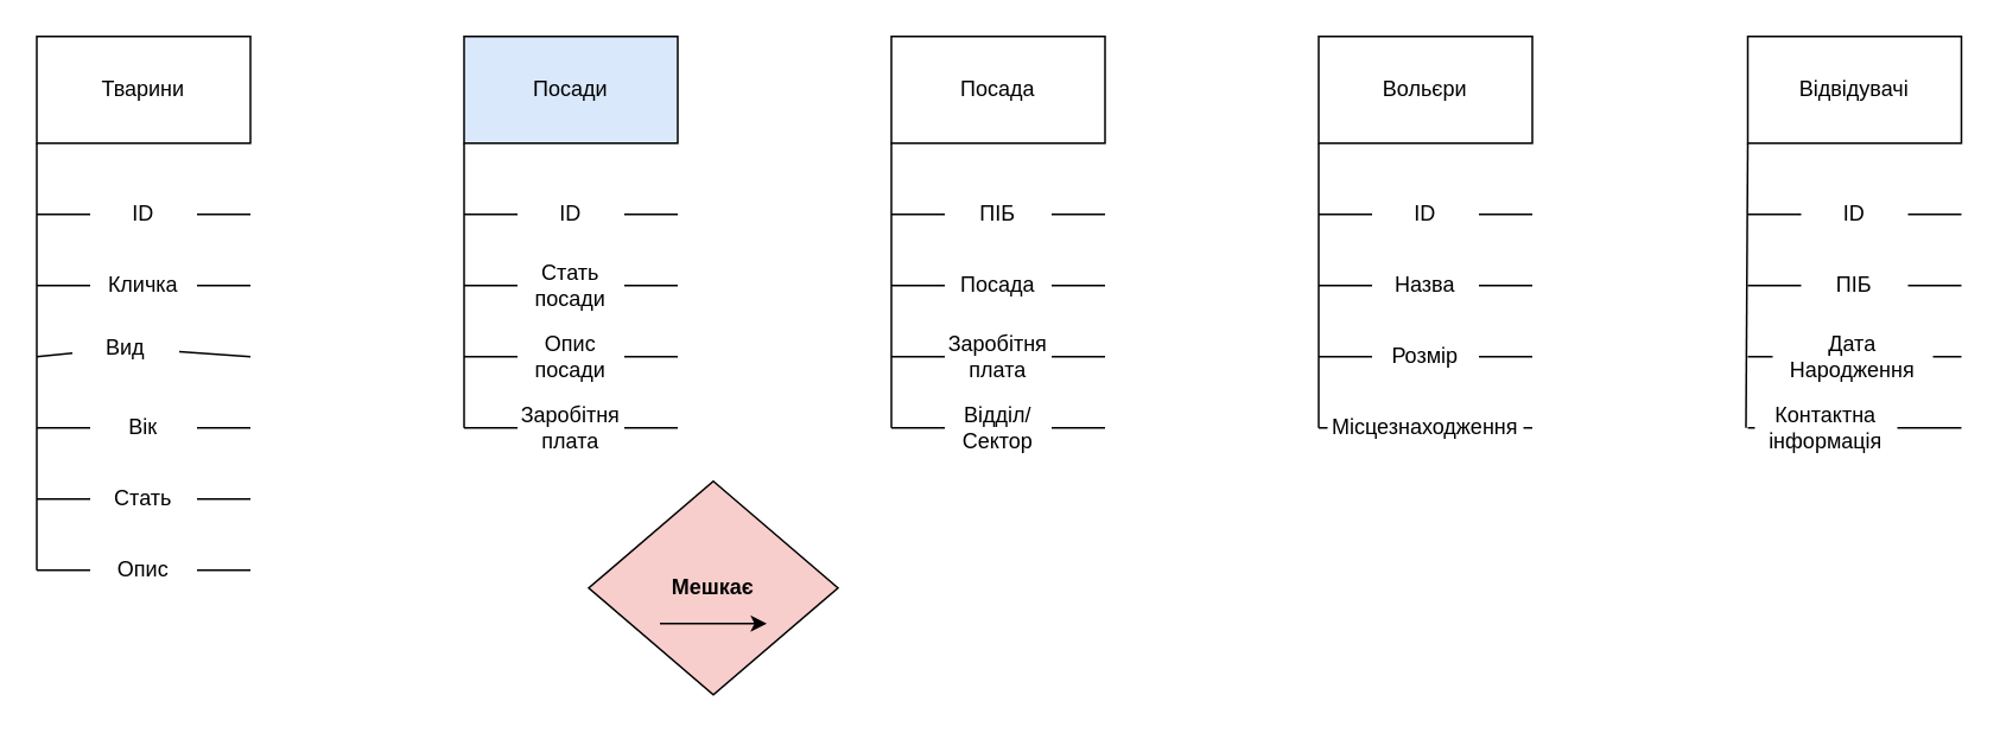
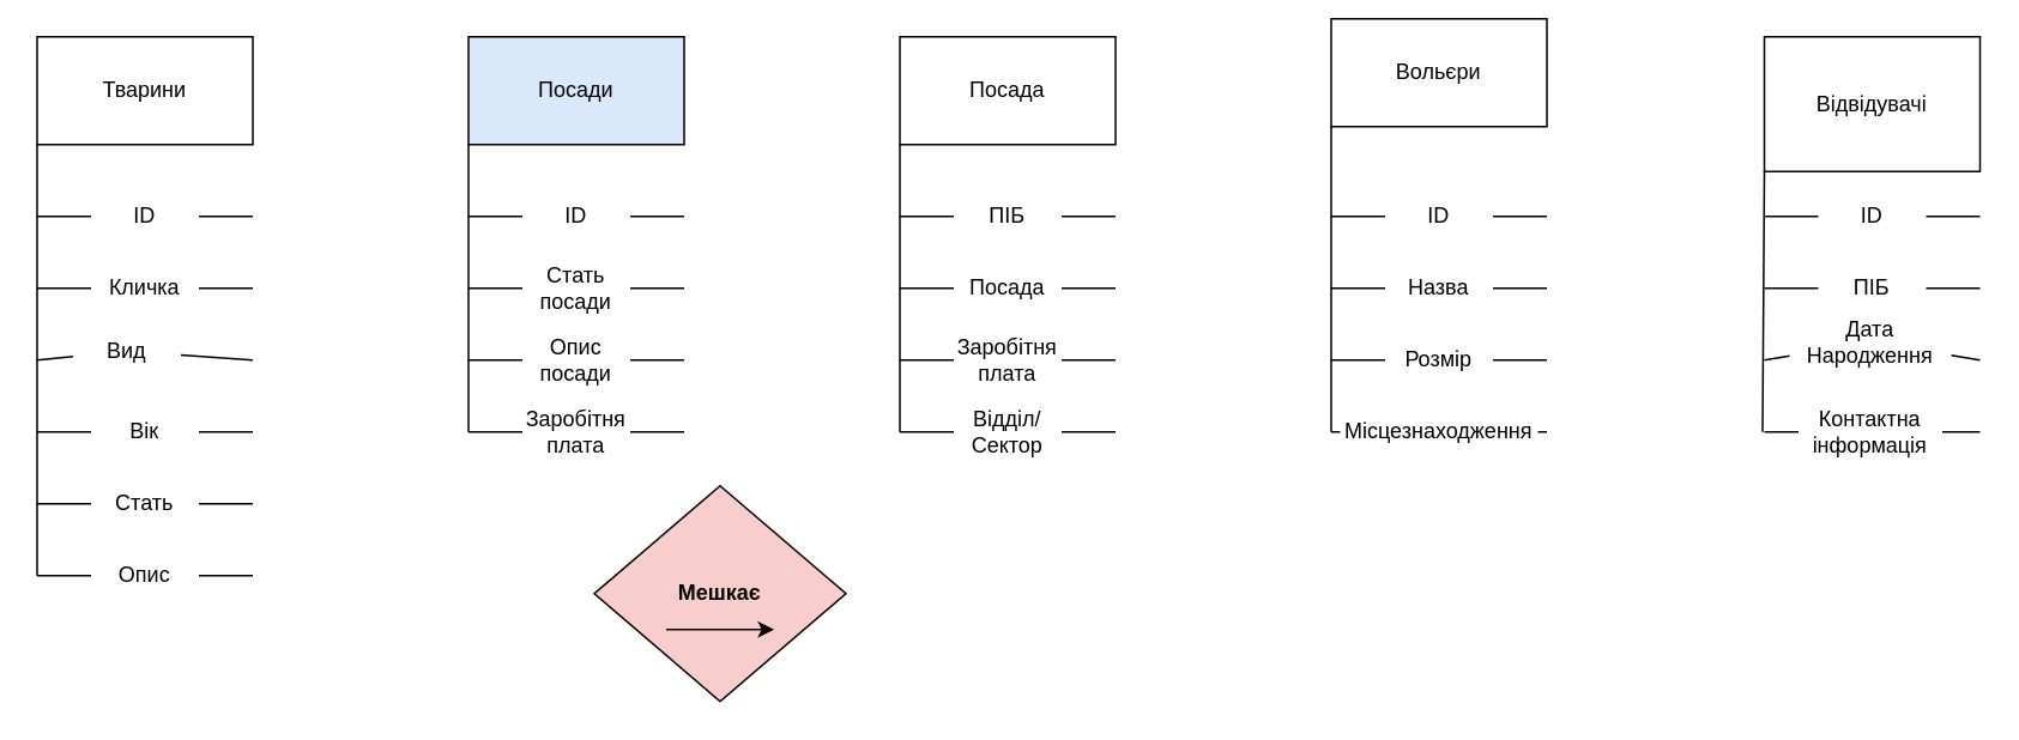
  <mxCell id="0" />
  <mxCell id="1" parent="0" />
  <mxCell id="2" value="Тварини" style="rounded=0;whiteSpace=wrap;html=1;" vertex="1" parent="1"><mxGeometry x="20" y="20" width="120" height="60" as="geometry" /></mxCell>
  <mxCell id="3" value="" style="endArrow=none;html=1;rounded=0;entryX=0;entryY=1;entryDx=0;entryDy=0;" edge="1" parent="1" target="2"><mxGeometry width="50" height="50" relative="1" as="geometry"><mxPoint x="20" y="320" as="sourcePoint" /><mxPoint x="160" y="270" as="targetPoint" /></mxGeometry></mxCell>
  <mxCell id="4" value="" style="endArrow=none;html=1;rounded=0;" edge="1" parent="1" source="10"><mxGeometry width="50" height="50" relative="1" as="geometry"><mxPoint x="20" y="120" as="sourcePoint" /><mxPoint x="140" y="120" as="targetPoint" /></mxGeometry></mxCell>
  <mxCell id="5" value="" style="endArrow=none;html=1;rounded=0;" edge="1" parent="1" source="12"><mxGeometry width="50" height="50" relative="1" as="geometry"><mxPoint x="20" y="160" as="sourcePoint" /><mxPoint x="140" y="160" as="targetPoint" /></mxGeometry></mxCell>
  <mxCell id="6" value="" style="endArrow=none;html=1;rounded=0;" edge="1" parent="1" source="14"><mxGeometry width="50" height="50" relative="1" as="geometry"><mxPoint x="20" y="200" as="sourcePoint" /><mxPoint x="140" y="200" as="targetPoint" /></mxGeometry></mxCell>
  <mxCell id="7" value="" style="endArrow=none;html=1;rounded=0;" edge="1" parent="1" source="16"><mxGeometry width="50" height="50" relative="1" as="geometry"><mxPoint x="20" y="240" as="sourcePoint" /><mxPoint x="140" y="240" as="targetPoint" /></mxGeometry></mxCell>
  <mxCell id="8" value="" style="endArrow=none;html=1;rounded=0;" edge="1" parent="1" source="19"><mxGeometry width="50" height="50" relative="1" as="geometry"><mxPoint x="20" y="280" as="sourcePoint" /><mxPoint x="140" y="280" as="targetPoint" /></mxGeometry></mxCell>
  <mxCell id="9" value="" style="endArrow=none;html=1;rounded=0;" edge="1" parent="1" target="10"><mxGeometry width="50" height="50" relative="1" as="geometry"><mxPoint x="20" y="120" as="sourcePoint" /><mxPoint x="140" y="120" as="targetPoint" /></mxGeometry></mxCell>
  <mxCell id="10" value="ID" style="text;html=1;align=center;verticalAlign=middle;whiteSpace=wrap;rounded=0;" vertex="1" parent="1"><mxGeometry x="50" y="110" width="60" height="20" as="geometry" /></mxCell>
  <mxCell id="11" value="" style="endArrow=none;html=1;rounded=0;" edge="1" parent="1" target="12"><mxGeometry width="50" height="50" relative="1" as="geometry"><mxPoint x="20" y="160" as="sourcePoint" /><mxPoint x="140" y="160" as="targetPoint" /></mxGeometry></mxCell>
  <mxCell id="12" value="Кличка" style="text;html=1;align=center;verticalAlign=middle;whiteSpace=wrap;rounded=0;" vertex="1" parent="1"><mxGeometry x="50" y="150" width="60" height="20" as="geometry" /></mxCell>
  <mxCell id="13" value="" style="endArrow=none;html=1;rounded=0;" edge="1" parent="1" target="14"><mxGeometry width="50" height="50" relative="1" as="geometry"><mxPoint x="20" y="200" as="sourcePoint" /><mxPoint x="140" y="200" as="targetPoint" /></mxGeometry></mxCell>
  <mxCell id="14" value="Вид" style="text;html=1;align=center;verticalAlign=middle;whiteSpace=wrap;rounded=0;" vertex="1" parent="1"><mxGeometry x="40" y="185" width="60" height="20" as="geometry" /></mxCell>
  <mxCell id="15" value="" style="endArrow=none;html=1;rounded=0;" edge="1" parent="1" target="16"><mxGeometry width="50" height="50" relative="1" as="geometry"><mxPoint x="20" y="240" as="sourcePoint" /><mxPoint x="140" y="240" as="targetPoint" /></mxGeometry></mxCell>
  <mxCell id="16" value="Вік" style="text;html=1;align=center;verticalAlign=middle;whiteSpace=wrap;rounded=0;" vertex="1" parent="1"><mxGeometry x="50" y="230" width="60" height="20" as="geometry" /></mxCell>
  <mxCell id="17" value="" style="endArrow=none;html=1;rounded=0;" edge="1" parent="1" source="21"><mxGeometry width="50" height="50" relative="1" as="geometry"><mxPoint x="20" y="320" as="sourcePoint" /><mxPoint x="140" y="320" as="targetPoint" /></mxGeometry></mxCell>
  <mxCell id="18" value="" style="endArrow=none;html=1;rounded=0;" edge="1" parent="1" target="19"><mxGeometry width="50" height="50" relative="1" as="geometry"><mxPoint x="20" y="280" as="sourcePoint" /><mxPoint x="140" y="280" as="targetPoint" /></mxGeometry></mxCell>
  <mxCell id="19" value="Стать" style="text;html=1;align=center;verticalAlign=middle;whiteSpace=wrap;rounded=0;" vertex="1" parent="1"><mxGeometry x="50" y="270" width="60" height="20" as="geometry" /></mxCell>
  <mxCell id="20" value="" style="endArrow=none;html=1;rounded=0;" edge="1" parent="1" target="21"><mxGeometry width="50" height="50" relative="1" as="geometry"><mxPoint x="20" y="320" as="sourcePoint" /><mxPoint x="140" y="320" as="targetPoint" /></mxGeometry></mxCell>
  <mxCell id="21" value="Опис" style="text;html=1;align=center;verticalAlign=middle;whiteSpace=wrap;rounded=0;" vertex="1" parent="1"><mxGeometry x="50" y="310" width="60" height="20" as="geometry" /></mxCell>
  <mxCell id="22" value="Посади" style="rounded=0;whiteSpace=wrap;html=1;fillColor=#dae8fc;" vertex="1" parent="1"><mxGeometry x="260" y="20" width="120" height="60" as="geometry" /></mxCell>
  <mxCell id="23" value="" style="endArrow=none;html=1;rounded=0;entryX=0;entryY=1;entryDx=0;entryDy=0;" edge="1" parent="1" target="22"><mxGeometry width="50" height="50" relative="1" as="geometry"><mxPoint x="260" y="240" as="sourcePoint" /><mxPoint x="400" y="270" as="targetPoint" /></mxGeometry></mxCell>
  <mxCell id="24" value="" style="endArrow=none;html=1;rounded=0;" edge="1" parent="1" source="29"><mxGeometry width="50" height="50" relative="1" as="geometry"><mxPoint x="260" y="120" as="sourcePoint" /><mxPoint x="380" y="120" as="targetPoint" /></mxGeometry></mxCell>
  <mxCell id="25" value="" style="endArrow=none;html=1;rounded=0;" edge="1" parent="1" source="31"><mxGeometry width="50" height="50" relative="1" as="geometry"><mxPoint x="260" y="160" as="sourcePoint" /><mxPoint x="380" y="160" as="targetPoint" /></mxGeometry></mxCell>
  <mxCell id="26" value="" style="endArrow=none;html=1;rounded=0;" edge="1" parent="1" source="33"><mxGeometry width="50" height="50" relative="1" as="geometry"><mxPoint x="260" y="200" as="sourcePoint" /><mxPoint x="380" y="200" as="targetPoint" /></mxGeometry></mxCell>
  <mxCell id="27" value="" style="endArrow=none;html=1;rounded=0;" edge="1" parent="1" source="35"><mxGeometry width="50" height="50" relative="1" as="geometry"><mxPoint x="260" y="240" as="sourcePoint" /><mxPoint x="380" y="240" as="targetPoint" /></mxGeometry></mxCell>
  <mxCell id="28" value="" style="endArrow=none;html=1;rounded=0;" edge="1" parent="1" target="29"><mxGeometry width="50" height="50" relative="1" as="geometry"><mxPoint x="260" y="120" as="sourcePoint" /><mxPoint x="380" y="120" as="targetPoint" /></mxGeometry></mxCell>
  <mxCell id="29" value="ID" style="text;html=1;align=center;verticalAlign=middle;whiteSpace=wrap;rounded=0;" vertex="1" parent="1"><mxGeometry x="290" y="110" width="60" height="20" as="geometry" /></mxCell>
  <mxCell id="30" value="" style="endArrow=none;html=1;rounded=0;" edge="1" parent="1" target="31"><mxGeometry width="50" height="50" relative="1" as="geometry"><mxPoint x="260" y="160" as="sourcePoint" /><mxPoint x="380" y="160" as="targetPoint" /></mxGeometry></mxCell>
  <mxCell id="31" value="Стать посади" style="text;html=1;align=center;verticalAlign=middle;whiteSpace=wrap;rounded=0;" vertex="1" parent="1"><mxGeometry x="290" y="150" width="60" height="20" as="geometry" /></mxCell>
  <mxCell id="32" value="" style="endArrow=none;html=1;rounded=0;" edge="1" parent="1" target="33"><mxGeometry width="50" height="50" relative="1" as="geometry"><mxPoint x="260" y="200" as="sourcePoint" /><mxPoint x="380" y="200" as="targetPoint" /></mxGeometry></mxCell>
  <mxCell id="33" value="Опис посади" style="text;html=1;align=center;verticalAlign=middle;whiteSpace=wrap;rounded=0;" vertex="1" parent="1"><mxGeometry x="290" y="190" width="60" height="20" as="geometry" /></mxCell>
  <mxCell id="34" value="" style="endArrow=none;html=1;rounded=0;" edge="1" parent="1" target="35"><mxGeometry width="50" height="50" relative="1" as="geometry"><mxPoint x="260" y="240" as="sourcePoint" /><mxPoint x="380" y="240" as="targetPoint" /></mxGeometry></mxCell>
  <mxCell id="35" value="Заробітня плата" style="text;html=1;align=center;verticalAlign=middle;whiteSpace=wrap;rounded=0;" vertex="1" parent="1"><mxGeometry x="290" y="230" width="60" height="20" as="geometry" /></mxCell>
  <mxCell id="36" value="Посада" style="rounded=0;whiteSpace=wrap;html=1;" vertex="1" parent="1"><mxGeometry x="500" y="20" width="120" height="60" as="geometry" /></mxCell>
  <mxCell id="37" value="" style="endArrow=none;html=1;rounded=0;entryX=0;entryY=1;entryDx=0;entryDy=0;" edge="1" parent="1" target="36"><mxGeometry width="50" height="50" relative="1" as="geometry"><mxPoint x="500" y="240" as="sourcePoint" /><mxPoint x="640" y="270" as="targetPoint" /></mxGeometry></mxCell>
  <mxCell id="38" value="" style="endArrow=none;html=1;rounded=0;" edge="1" parent="1" source="43"><mxGeometry width="50" height="50" relative="1" as="geometry"><mxPoint x="500" y="120" as="sourcePoint" /><mxPoint x="620" y="120" as="targetPoint" /></mxGeometry></mxCell>
  <mxCell id="39" value="" style="endArrow=none;html=1;rounded=0;" edge="1" parent="1" source="45"><mxGeometry width="50" height="50" relative="1" as="geometry"><mxPoint x="500" y="160" as="sourcePoint" /><mxPoint x="620" y="160" as="targetPoint" /></mxGeometry></mxCell>
  <mxCell id="40" value="" style="endArrow=none;html=1;rounded=0;" edge="1" parent="1" source="47"><mxGeometry width="50" height="50" relative="1" as="geometry"><mxPoint x="500" y="200" as="sourcePoint" /><mxPoint x="620" y="200" as="targetPoint" /></mxGeometry></mxCell>
  <mxCell id="41" value="" style="endArrow=none;html=1;rounded=0;" edge="1" parent="1" source="49"><mxGeometry width="50" height="50" relative="1" as="geometry"><mxPoint x="500" y="240" as="sourcePoint" /><mxPoint x="620" y="240" as="targetPoint" /></mxGeometry></mxCell>
  <mxCell id="42" value="" style="endArrow=none;html=1;rounded=0;" edge="1" parent="1" target="43"><mxGeometry width="50" height="50" relative="1" as="geometry"><mxPoint x="500" y="120" as="sourcePoint" /><mxPoint x="620" y="120" as="targetPoint" /></mxGeometry></mxCell>
  <mxCell id="43" value="ПІБ" style="text;html=1;align=center;verticalAlign=middle;whiteSpace=wrap;rounded=0;" vertex="1" parent="1"><mxGeometry x="530" y="110" width="60" height="20" as="geometry" /></mxCell>
  <mxCell id="44" value="" style="endArrow=none;html=1;rounded=0;" edge="1" parent="1" target="45"><mxGeometry width="50" height="50" relative="1" as="geometry"><mxPoint x="500" y="160" as="sourcePoint" /><mxPoint x="620" y="160" as="targetPoint" /></mxGeometry></mxCell>
  <mxCell id="45" value="Посада" style="text;html=1;align=center;verticalAlign=middle;whiteSpace=wrap;rounded=0;" vertex="1" parent="1"><mxGeometry x="530" y="150" width="60" height="20" as="geometry" /></mxCell>
  <mxCell id="46" value="" style="endArrow=none;html=1;rounded=0;" edge="1" parent="1" target="47"><mxGeometry width="50" height="50" relative="1" as="geometry"><mxPoint x="500" y="200" as="sourcePoint" /><mxPoint x="620" y="200" as="targetPoint" /></mxGeometry></mxCell>
  <mxCell id="47" value="Заробітня плата" style="text;html=1;align=center;verticalAlign=middle;whiteSpace=wrap;rounded=0;" vertex="1" parent="1"><mxGeometry x="530" y="190" width="60" height="20" as="geometry" /></mxCell>
  <mxCell id="48" value="" style="endArrow=none;html=1;rounded=0;" edge="1" parent="1" target="49"><mxGeometry width="50" height="50" relative="1" as="geometry"><mxPoint x="500" y="240" as="sourcePoint" /><mxPoint x="620" y="240" as="targetPoint" /></mxGeometry></mxCell>
  <mxCell id="49" value="Відділ/Сектор" style="text;html=1;align=center;verticalAlign=middle;whiteSpace=wrap;rounded=0;" vertex="1" parent="1"><mxGeometry x="530" y="230" width="60" height="20" as="geometry" /></mxCell>
- <mxCell id="50" value="Вольєри" style="rounded=0;whiteSpace=wrap;html=1;" vertex="1" parent="1"><mxGeometry x="740" y="20" width="120" height="60" as="geometry" /></mxCell>
+ <mxCell id="50" value="Вольєри" style="rounded=0;whiteSpace=wrap;html=1;" vertex="1" parent="1"><mxGeometry x="740" y="10" width="120" height="60" as="geometry" /></mxCell>
  <mxCell id="51" value="" style="endArrow=none;html=1;rounded=0;entryX=0;entryY=1;entryDx=0;entryDy=0;" edge="1" parent="1" target="50"><mxGeometry width="50" height="50" relative="1" as="geometry"><mxPoint x="740" y="240" as="sourcePoint" /><mxPoint x="880" y="270" as="targetPoint" /></mxGeometry></mxCell>
  <mxCell id="52" value="" style="endArrow=none;html=1;rounded=0;" edge="1" parent="1" source="57"><mxGeometry width="50" height="50" relative="1" as="geometry"><mxPoint x="740" y="120" as="sourcePoint" /><mxPoint x="860" y="120" as="targetPoint" /></mxGeometry></mxCell>
  <mxCell id="53" value="" style="endArrow=none;html=1;rounded=0;" edge="1" parent="1" source="59"><mxGeometry width="50" height="50" relative="1" as="geometry"><mxPoint x="740" y="160" as="sourcePoint" /><mxPoint x="860" y="160" as="targetPoint" /></mxGeometry></mxCell>
  <mxCell id="54" value="" style="endArrow=none;html=1;rounded=0;" edge="1" parent="1" source="61"><mxGeometry width="50" height="50" relative="1" as="geometry"><mxPoint x="740" y="200" as="sourcePoint" /><mxPoint x="860" y="200" as="targetPoint" /></mxGeometry></mxCell>
  <mxCell id="55" value="" style="endArrow=none;html=1;rounded=0;" edge="1" parent="1" source="63"><mxGeometry width="50" height="50" relative="1" as="geometry"><mxPoint x="740" y="240" as="sourcePoint" /><mxPoint x="860" y="240" as="targetPoint" /></mxGeometry></mxCell>
  <mxCell id="56" value="" style="endArrow=none;html=1;rounded=0;" edge="1" parent="1" target="57"><mxGeometry width="50" height="50" relative="1" as="geometry"><mxPoint x="740" y="120" as="sourcePoint" /><mxPoint x="860" y="120" as="targetPoint" /></mxGeometry></mxCell>
  <mxCell id="57" value="ID" style="text;html=1;align=center;verticalAlign=middle;whiteSpace=wrap;rounded=0;" vertex="1" parent="1"><mxGeometry x="770" y="110" width="60" height="20" as="geometry" /></mxCell>
  <mxCell id="58" value="" style="endArrow=none;html=1;rounded=0;" edge="1" parent="1" target="59"><mxGeometry width="50" height="50" relative="1" as="geometry"><mxPoint x="740" y="160" as="sourcePoint" /><mxPoint x="860" y="160" as="targetPoint" /></mxGeometry></mxCell>
  <mxCell id="59" value="Назва" style="text;html=1;align=center;verticalAlign=middle;whiteSpace=wrap;rounded=0;" vertex="1" parent="1"><mxGeometry x="770" y="150" width="60" height="20" as="geometry" /></mxCell>
  <mxCell id="60" value="" style="endArrow=none;html=1;rounded=0;" edge="1" parent="1" target="61"><mxGeometry width="50" height="50" relative="1" as="geometry"><mxPoint x="740" y="200" as="sourcePoint" /><mxPoint x="860" y="200" as="targetPoint" /></mxGeometry></mxCell>
  <mxCell id="61" value="Розмір" style="text;html=1;align=center;verticalAlign=middle;whiteSpace=wrap;rounded=0;" vertex="1" parent="1"><mxGeometry x="770" y="190" width="60" height="20" as="geometry" /></mxCell>
  <mxCell id="62" value="" style="endArrow=none;html=1;rounded=0;" edge="1" parent="1" target="63"><mxGeometry width="50" height="50" relative="1" as="geometry"><mxPoint x="740" y="240" as="sourcePoint" /><mxPoint x="860" y="240" as="targetPoint" /></mxGeometry></mxCell>
  <mxCell id="63" value="Місцезнаходження" style="text;html=1;align=center;verticalAlign=middle;whiteSpace=wrap;rounded=0;" vertex="1" parent="1"><mxGeometry x="745" y="230" width="110" height="20" as="geometry" /></mxCell>
- <mxCell id="64" value="Відвідувачі" style="rounded=0;whiteSpace=wrap;html=1;" vertex="1" parent="1"><mxGeometry x="981" y="20" width="120" height="60" as="geometry" /></mxCell>
+ <mxCell id="64" value="Відвідувачі" style="rounded=0;whiteSpace=wrap;html=1;" vertex="1" parent="1"><mxGeometry x="981" y="20" width="120" height="75" as="geometry" /></mxCell>
  <mxCell id="65" value="" style="endArrow=none;html=1;rounded=0;entryX=0;entryY=1;entryDx=0;entryDy=0;" edge="1" parent="1" target="64"><mxGeometry width="50" height="50" relative="1" as="geometry"><mxPoint x="980" y="240" as="sourcePoint" /><mxPoint x="1121" y="270" as="targetPoint" /></mxGeometry></mxCell>
  <mxCell id="66" value="" style="endArrow=none;html=1;rounded=0;" edge="1" parent="1" source="71"><mxGeometry width="50" height="50" relative="1" as="geometry"><mxPoint x="981" y="120" as="sourcePoint" /><mxPoint x="1101" y="120" as="targetPoint" /></mxGeometry></mxCell>
  <mxCell id="67" value="" style="endArrow=none;html=1;rounded=0;" edge="1" parent="1" source="73"><mxGeometry width="50" height="50" relative="1" as="geometry"><mxPoint x="981" y="160" as="sourcePoint" /><mxPoint x="1101" y="160" as="targetPoint" /></mxGeometry></mxCell>
  <mxCell id="68" value="" style="endArrow=none;html=1;rounded=0;" edge="1" parent="1" source="75"><mxGeometry width="50" height="50" relative="1" as="geometry"><mxPoint x="981" y="200" as="sourcePoint" /><mxPoint x="1101" y="200" as="targetPoint" /></mxGeometry></mxCell>
  <mxCell id="69" value="" style="endArrow=none;html=1;rounded=0;" edge="1" parent="1" source="77"><mxGeometry width="50" height="50" relative="1" as="geometry"><mxPoint x="981" y="240" as="sourcePoint" /><mxPoint x="1101" y="240" as="targetPoint" /></mxGeometry></mxCell>
  <mxCell id="70" value="" style="endArrow=none;html=1;rounded=0;" edge="1" parent="1" target="71"><mxGeometry width="50" height="50" relative="1" as="geometry"><mxPoint x="981" y="120" as="sourcePoint" /><mxPoint x="1101" y="120" as="targetPoint" /></mxGeometry></mxCell>
  <mxCell id="71" value="ID" style="text;html=1;align=center;verticalAlign=middle;whiteSpace=wrap;rounded=0;" vertex="1" parent="1"><mxGeometry x="1011" y="110" width="60" height="20" as="geometry" /></mxCell>
  <mxCell id="72" value="" style="endArrow=none;html=1;rounded=0;" edge="1" parent="1" target="73"><mxGeometry width="50" height="50" relative="1" as="geometry"><mxPoint x="981" y="160" as="sourcePoint" /><mxPoint x="1101" y="160" as="targetPoint" /></mxGeometry></mxCell>
  <mxCell id="73" value="ПІБ" style="text;html=1;align=center;verticalAlign=middle;whiteSpace=wrap;rounded=0;" vertex="1" parent="1"><mxGeometry x="1011" y="150" width="60" height="20" as="geometry" /></mxCell>
  <mxCell id="74" value="" style="endArrow=none;html=1;rounded=0;" edge="1" parent="1" target="75"><mxGeometry width="50" height="50" relative="1" as="geometry"><mxPoint x="981" y="200" as="sourcePoint" /><mxPoint x="1101" y="200" as="targetPoint" /></mxGeometry></mxCell>
- <mxCell id="75" value="Дата Народження" style="text;html=1;align=center;verticalAlign=middle;whiteSpace=wrap;rounded=0;" vertex="1" parent="1"><mxGeometry x="995" y="190" width="90" height="20" as="geometry" /></mxCell>
+ <mxCell id="75" value="Дата Народження" style="text;html=1;align=center;verticalAlign=middle;whiteSpace=wrap;rounded=0;" vertex="1" parent="1"><mxGeometry x="995" y="180" width="90" height="20" as="geometry" /></mxCell>
  <mxCell id="76" value="" style="endArrow=none;html=1;rounded=0;" edge="1" parent="1" target="77"><mxGeometry width="50" height="50" relative="1" as="geometry"><mxPoint x="981" y="240" as="sourcePoint" /><mxPoint x="1101" y="240" as="targetPoint" /></mxGeometry></mxCell>
- <mxCell id="77" value="Контактна інформація" style="text;html=1;align=center;verticalAlign=middle;whiteSpace=wrap;rounded=0;" vertex="1" parent="1"><mxGeometry x="985" y="230" width="80" height="20" as="geometry" /></mxCell>
+ <mxCell id="77" value="Контактна інформація" style="text;html=1;align=center;verticalAlign=middle;whiteSpace=wrap;rounded=0;" vertex="1" parent="1"><mxGeometry x="1000" y="230" width="80" height="20" as="geometry" /></mxCell>
  <mxCell id="78" value="&lt;b&gt;Мешкає&lt;/b&gt;" style="rhombus;whiteSpace=wrap;html=1;fillColor=#f8cecc;" vertex="1" parent="1"><mxGeometry x="330" y="270" width="140" height="120" as="geometry" /></mxCell>
  <mxCell id="79" value="" style="endArrow=classic;html=1;rounded=0;" edge="1" parent="1"><mxGeometry width="50" height="50" relative="1" as="geometry"><mxPoint x="370" y="350" as="sourcePoint" /><mxPoint x="430" y="350" as="targetPoint" /></mxGeometry></mxCell>
